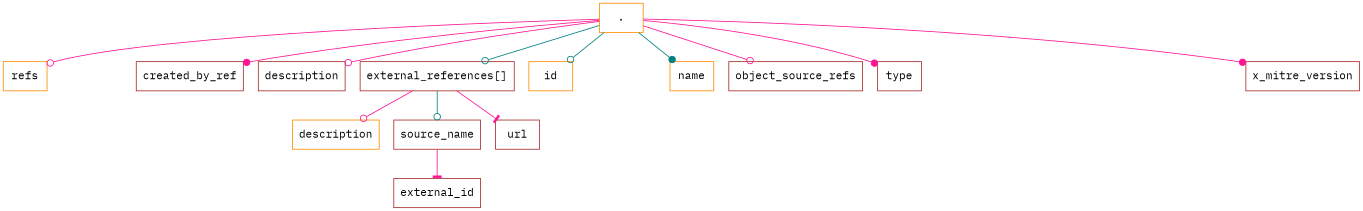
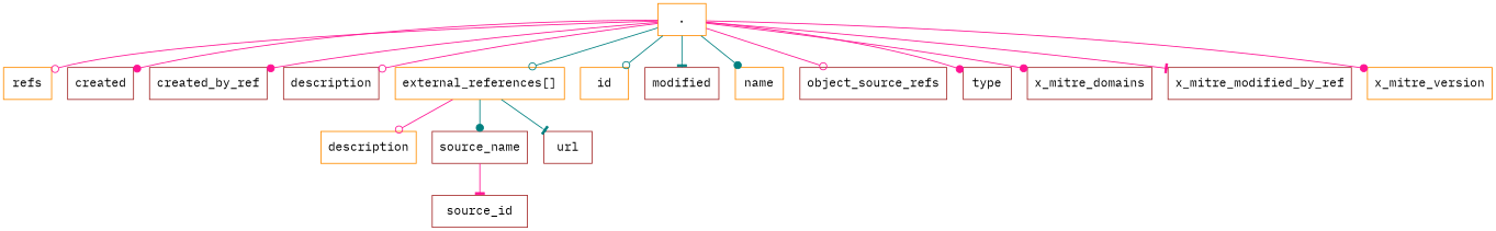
  digraph {
    fontname="IBM Plex Mono"
    rankdir=TB
    node [color=brown fontname="IBM Plex Mono" shape=box]
    edge [arrowhead=dot color=deeppink dir=forward fontname="IBM Plex Mono"]
    n1 [color=darkorange label="."]
    n2 [color=darkorange label=refs]
+   n3 [label=created]
    n4 [label=created_by_ref]
    n5 [label=description]
-   n6 [label="external_references[]"]
+   n6 [color=darkorange label="external_references[]"]
    n7 [color=darkorange label=id]
+   n8 [label=modified]
    n9 [color=darkorange label=name]
    n10 [label=object_source_refs]
    n11 [label=type]
-   n14 [label=x_mitre_version]
+   n12 [label=x_mitre_domains]
+   n13 [label=x_mitre_modified_by_ref]
+   n14 [color=darkorange label=x_mitre_version]
    n15 [color=darkorange label=description]
    n16 [label=source_name]
    n17 [label=url]
-   n18 [label=external_id]
+   n18 [label=source_id]
    n1 -> n2 [arrowhead=odot]
+   n1 -> n3
    n1 -> n4
    n1 -> n5 [arrowhead=odot]
    n1 -> n6 [arrowhead=odot color=teal]
    n1 -> n7 [arrowhead=odot color=teal]
+   n1 -> n8 [arrowhead=tee color=teal]
    n1 -> n9 [color=teal]
    n1 -> n10 [arrowhead=odot]
    n1 -> n11
+   n1 -> n12
+   n1 -> n13 [arrowhead=tee]
    n1 -> n14
    n6 -> n15 [arrowhead=odot]
-   n6 -> n16 [arrowhead=odot color=teal]
-   n6 -> n17 [arrowhead=tee]
+   n6 -> n16 [color=teal]
+   n6 -> n17 [arrowhead=tee color=teal]
    n16 -> n18 [arrowhead=tee]
  }
